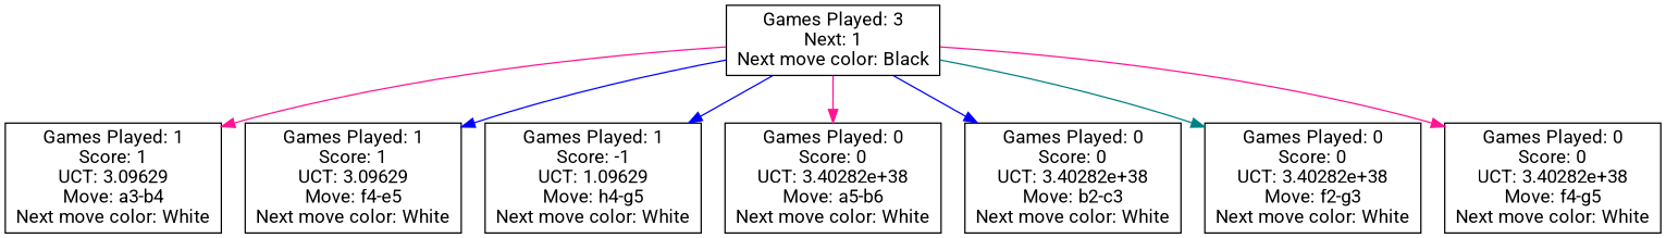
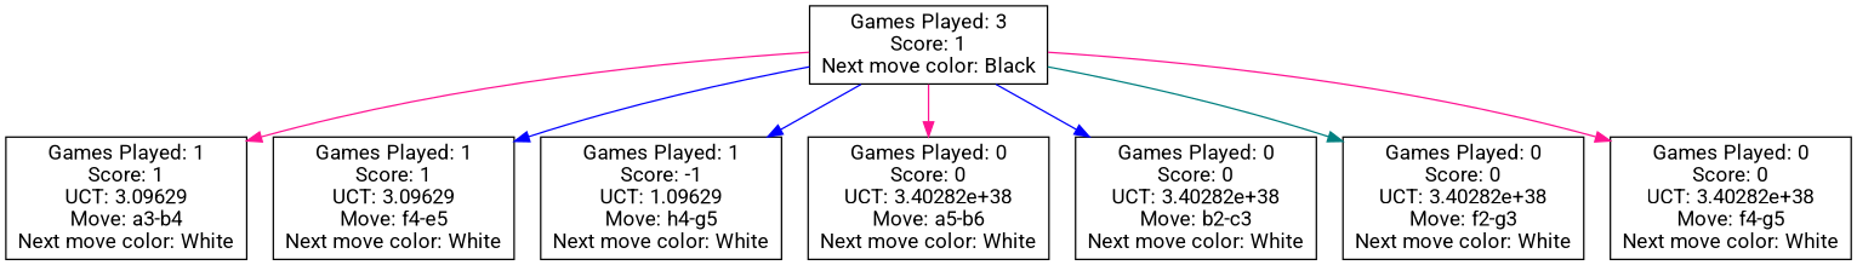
  digraph {
    fontname=Roboto
    node [fontname=Roboto shape=box]
    edge [color=deeppink fontname=Roboto]
-   n1 [label="Games Played: 3\nNext: 1\nNext move color: Black"]
+   n1 [label="Games Played: 3\nScore: 1\nNext move color: Black"]
    n2 [label="Games Played: 1\nScore: 1\nUCT: 3.09629\nMove: a3-b4\nNext move color: White"]
    n3 [label="Games Played: 1\nScore: 1\nUCT: 3.09629\nMove: f4-e5\nNext move color: White"]
    n4 [label="Games Played: 1\nScore: -1\nUCT: 1.09629\nMove: h4-g5\nNext move color: White"]
    n5 [label="Games Played: 0\nScore: 0\nUCT: 3.40282e+38\nMove: a5-b6\nNext move color: White"]
    n6 [label="Games Played: 0\nScore: 0\nUCT: 3.40282e+38\nMove: b2-c3\nNext move color: White"]
    n7 [label="Games Played: 0\nScore: 0\nUCT: 3.40282e+38\nMove: f2-g3\nNext move color: White"]
    n8 [label="Games Played: 0\nScore: 0\nUCT: 3.40282e+38\nMove: f4-g5\nNext move color: White"]
    n1 -> n2
    n1 -> n3 [color=blue]
    n1 -> n4 [color=blue]
    n1 -> n5
    n1 -> n6 [color=blue]
    n1 -> n7 [color=teal]
    n1 -> n8
  }
